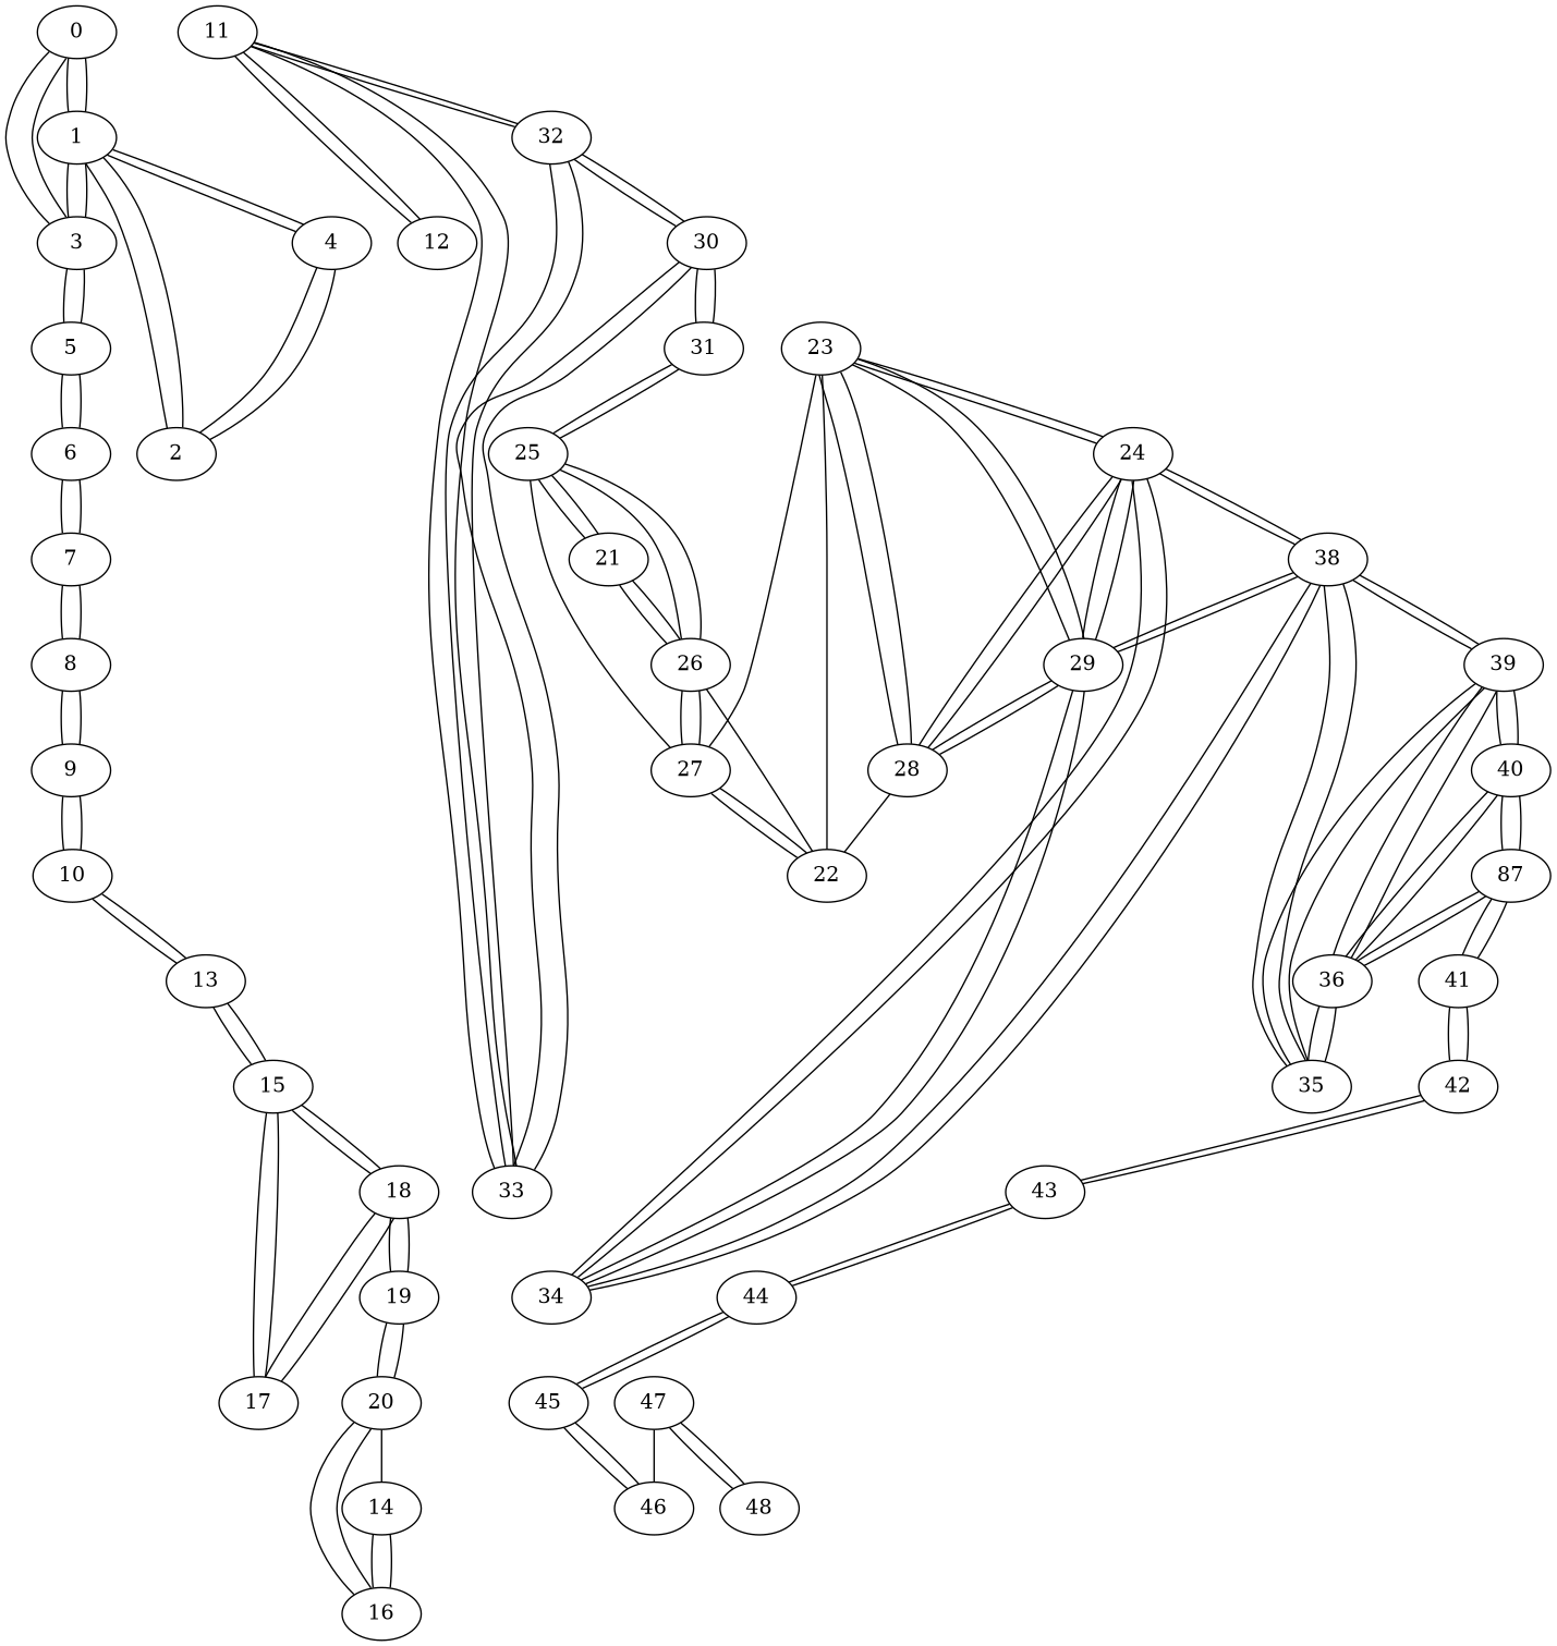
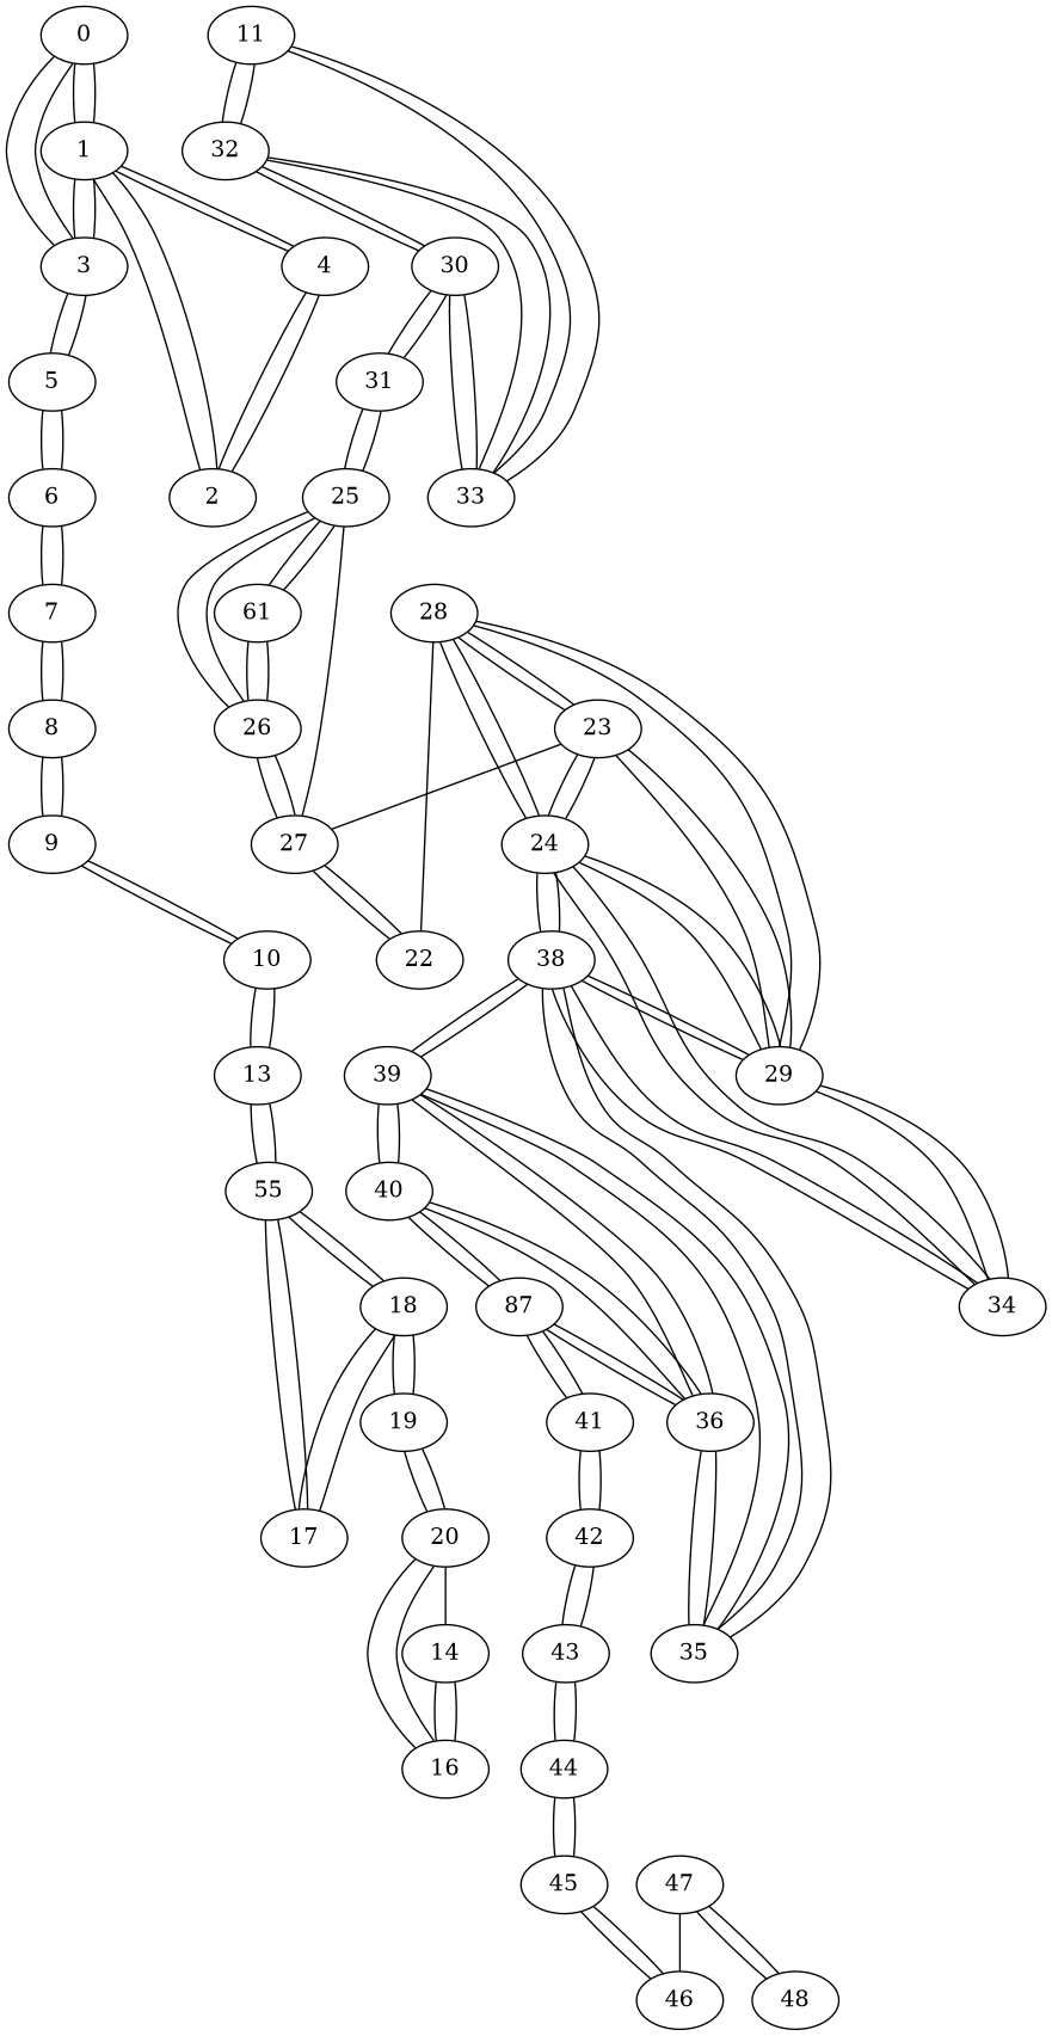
  graph {
    edge [weight=2.17204]
    0 [x=0.802114 y=-0.747461 z=0.0798598]
    1 [x=2.84771 y=-0.0176827 z=0.0797864]
    3 [x=0.859982 y=0.478133 z=0.0870451]
    2 [x=3.54455 y=-0.453588 z=0.080638]
    4 [x=3.55676 y=0.417785 z=0.0806752]
    5 [x=0.890339 y=1.28862 z=0.111089]
    6 [x=0.812922 y=2.51711 z=0.140585]
    7 [x=0.786571 y=3.53737 z=0.21205]
    8 [x=0.839959 y=4.53049 z=0.458286]
    9 [x=0.833921 y=5.4952 z=0.716828]
    10 [x=0.827877 y=6.2312 z=0.913953]
    13 [x=0.824961 y=6.73517 z=1.04916]
-   15 [x=0.820237 y=7.68709 z=1.16377]
+   15 [x=0.820237 y=7.68709 z=1.16377 label=55]
    11 [x=3.32766 y=4.79084 z=1.9354]
-   12 [x=3.29641 y=5.5098 z=1.70435]
    32 [x=2.74423 y=4.36745 z=2.07039]
    33 [x=3.12399 y=4.38278 z=2.06609]
    30 [x=2.82581 y=3.60197 z=2.31007]
    14 [x=3.20974 y=6.52026 z=1.38001]
    16 [x=3.39933 y=7.5019 z=1.17848]
    17 [x=0.835893 y=8.03313 z=1.16116]
    18 [x=1.47747 y=8.14161 z=1.16117]
    20 [x=3.41186 y=8.23583 z=1.16115]
    19 [x=2.49799 y=8.24524 z=1.16103]
-   21 [x=3.15985 y=1.75103 z=2.39078]
+   21 [x=3.15985 y=1.75103 z=2.39078 label=61]
    25 [x=2.83172 y=2.56392 z=2.39134]
    26 [x=3.33119 y=2.31847 z=2.39256]
    27 [x=4.47254 y=2.06616 z=2.43849]
    31 [x=3.06424 y=3.31723 z=2.39891]
    22 [x=4.4956 y=1.88765 z=2.4408]
    23 [x=5.50546 y=1.94162 z=2.71657]
    24 [x=6.3316 y=1.70098 z=2.98192]
    28 [x=5.51646 y=2.03118 z=2.7199]
    29 [x=6.20208 y=2.03143 z=2.94025]
    34 [x=6.62445 y=1.59458 z=3.07605]
    38 [x=6.74115 y=2.06175 z=3.11315]
    35 [x=7.55968 y=1.68445 z=3.3789]
    39 [x=7.66623 y=2.11532 z=3.41152]
    36 [x=8.44595 y=1.80052 z=3.59892]
    n40 [label=87 x=9.23094 y=1.89881 z=3.60118]
    40 [x=8.55545 y=2.07611 z=3.59752]
    41 [x=9.54306 y=2.35375 z=3.60128]
    42 [x=9.76609 y=3.49241 z=3.66123]
    43 [x=9.76164 y=4.41424 z=3.88213]
    44 [x=9.73743 y=4.92851 z=4.02]
    45 [x=9.66723 y=5.51674 z=4.17744]
    46 [x=9.51639 y=6.42049 z=4.42061]
    47 [x=9.3919 y=7.60811 z=4.62795]
    48 [x=9.35116 y=8.49485 z=4.62624]
    0 -- 1
    0 -- 3 [weight=1.22749]
    1 -- 0
    1 -- 3 [weight=2.04896]
    1 -- 2 [weight=0.821952]
    1 -- 4 [weight=0.832098]
    3 -- 0 [weight=1.22711]
    3 -- 1 [weight=2.04873]
    3 -- 5 [weight=0.811534]
    2 -- 1 [weight=0.821952]
    2 -- 4 [weight=0.871458]
    4 -- 1 [weight=0.832098]
    4 -- 2 [weight=0.871458]
    5 -- 3 [weight=0.811534]
    5 -- 6 [weight=1.23329]
    6 -- 5 [weight=1.23095]
    6 -- 7 [weight=1.03046]
    7 -- 6 [weight=1.0209]
    7 -- 8 [weight=1.0716]
    8 -- 7 [weight=1.00992]
    8 -- 9 [weight=1.08545]
    9 -- 8 [weight=0.970511]
    9 -- 10 [weight=0.770419]
    10 -- 9 [weight=0.770419]
    10 -- 13 [weight=0.527609]
    13 -- 10 [weight=0.527609]
    13 -- 15 [weight=0.961082]
    15 -- 13 [weight=0.961082]
    15 -- 17 [weight=0.346407]
    15 -- 18 [weight=0.799091]
-   11 -- 12 [weight=0.767504]
    11 -- 32 [weight=0.737521]
    11 -- 33 [weight=0.480381]
-   12 -- 11 [weight=0.767504]
    32 -- 11 [weight=0.737521]
    32 -- 33 [weight=0.380101]
    32 -- 30 [weight=0.818056]
    33 -- 11 [weight=0.480381]
    33 -- 32 [weight=0.380101]
    33 -- 30 [weight=0.882011]
    30 -- 32 [weight=0.818056]
    30 -- 33 [weight=0.882011]
    30 -- 31 [weight=0.385285]
    14 -- 16 [weight=1.01792]
    16 -- 14 [weight=1.19883]
    16 -- 20 [weight=0.734309]
    17 -- 15 [weight=0.346407]
    17 -- 18 [weight=0.65068]
    18 -- 15 [weight=0.799091]
    18 -- 17 [weight=0.65068]
    18 -- 19 [weight=1.0963]
    20 -- 14 [weight=1.0232]
    20 -- 16 [weight=0.734309]
    20 -- 19 [weight=0.913927]
    19 -- 18 [weight=1.09641]
    19 -- 20 [weight=0.913927]
    21 -- 25 [weight=0.87662]
    21 -- 26 [weight=0.592749]
    25 -- 21 [weight=0.87662]
    25 -- 26 [weight=0.556523]
    25 -- 27 [weight=1.17192]
    25 -- 31 [weight=0.788431]
    26 -- 21 [weight=0.592749]
    26 -- 25 [weight=0.556523]
    26 -- 27 [weight=1.45045]
    27 -- 26 [weight=1.38969]
    27 -- 22 [weight=0.180019]
    31 -- 30 [weight=0.385285]
    31 -- 25 [weight=0.788431]
-   22 -- 26 [weight=1.45013]
    22 -- 27 [weight=0.180019]
    23 -- 27 [weight=1.16978]
-   23 -- 22 [weight=1.14542]
    23 -- 24 [weight=0.913396]
    23 -- 28 [weight=0.0903128]
    23 -- 29 [weight=0.74836]
    24 -- 23 [weight=0.913396]
    24 -- 28 [weight=0.930072]
    24 -- 29 [weight=0.358172]
    24 -- 34 [weight=0.329991]
    24 -- 38 [weight=0.566432]
    28 -- 22 [weight=1.16123]
    28 -- 23 [weight=0.0903128]
    28 -- 24 [weight=0.930072]
    28 -- 29 [weight=0.731309]
    29 -- 23 [weight=0.74836]
    29 -- 24 [weight=0.358172]
    29 -- 28 [weight=0.731309]
    29 -- 34 [weight=0.627554]
    29 -- 38 [weight=0.575653]
    34 -- 24 [weight=0.329991]
    34 -- 29 [weight=0.627554]
    34 -- 38 [weight=0.483431]
    38 -- 24 [weight=0.566432]
    38 -- 29 [weight=0.575653]
    38 -- 34 [weight=0.483431]
    38 -- 35 [weight=0.952117]
    38 -- 39 [weight=0.988609]
    35 -- 38 [weight=0.952117]
    35 -- 39 [weight=0.445444]
    35 -- 36 [weight=0.929237]
    39 -- 38 [weight=0.988609]
    39 -- 35 [weight=0.445444]
    39 -- 36 [weight=0.868263]
    39 -- 40 [weight=0.915633]
    36 -- 35 [weight=0.929237]
    36 -- 39 [weight=0.868263]
    36 -- n40 [weight=0.791126]
    36 -- 40 [weight=0.29655]
    n40 -- 36 [weight=0.791126]
    n40 -- 40 [weight=0.698378]
    n40 -- 41 [weight=0.551714]
    40 -- 39 [weight=0.915633]
    40 -- 36 [weight=0.29655]
    40 -- n40 [weight=0.698378]
    41 -- n40 [weight=0.551714]
    41 -- 42 [weight=1.72789]
    42 -- 41 [weight=1.62696]
    42 -- 43 [weight=0.956478]
    43 -- 42 [weight=0.956478]
    43 -- 44 [weight=0.538894]
    44 -- 43 [weight=0.538894]
    44 -- 45 [weight=0.619669]
    45 -- 44 [weight=0.619669]
    45 -- 46 [weight=0.958312]
    46 -- 45 [weight=0.958312]
    47 -- 46 [weight=1.74046]
    47 -- 48 [weight=0.88767]
    48 -- 47 [weight=0.88767]
  }
